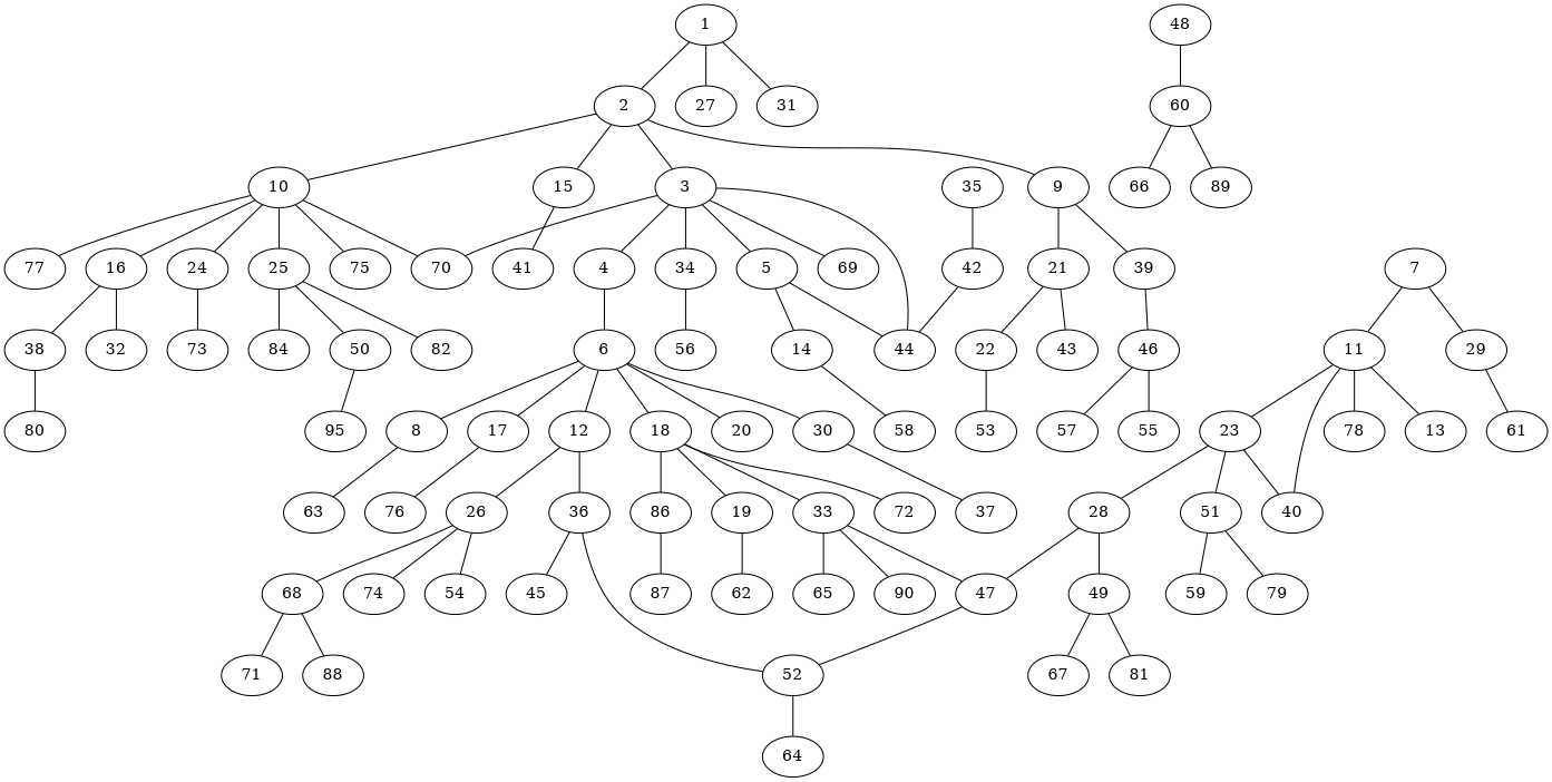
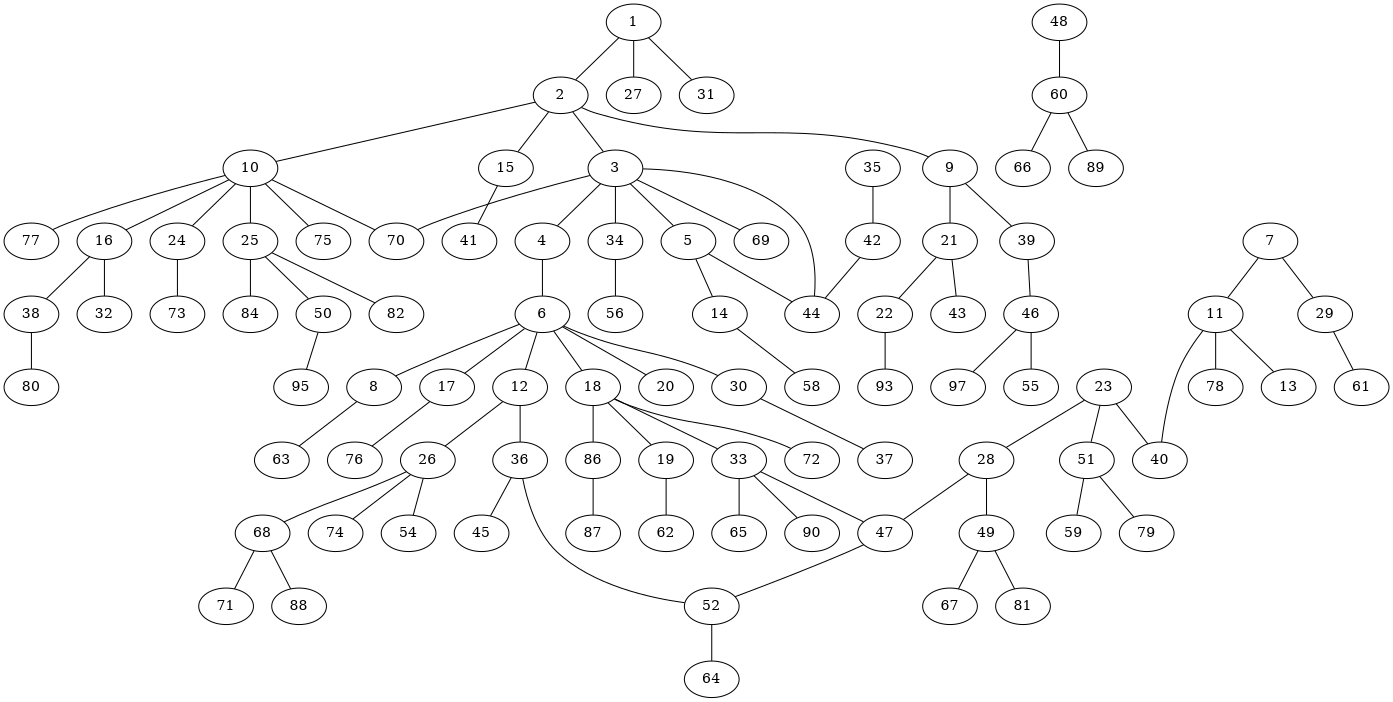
  graph {
    1
    2
    27
    31
    3
    9
    10
    15
    7
    11
    29
    4
    5
    34
    69
    70
    44
    21
    39
    16
    24
    25
    75
    77
    41
    13
    23
    40
    78
    61
    6
    14
    56
    35
    42
    22
    43
    46
    32
    38
    73
    50
    82
    84
    8
    12
    17
    18
    20
    30
    58
    63
    26
    36
    76
    19
    33
    72
    86
    37
    54
    68
    74
    45
    52
    62
    47
    65
    90
    87
    48
    60
    28
    51
-   53
+   53 [label=93]
    55
-   57
+   57 [label=97]
    80
    n79 [label=95]
    49
    59
    79
    71
    88
    64
    66
    89
    67
    81
    1 -- 2
    1 -- 27
    1 -- 31
    2 -- 3
    2 -- 9
    2 -- 10
    2 -- 15
    3 -- 4
    3 -- 5
    3 -- 34
    3 -- 69
    3 -- 70
    3 -- 44
    9 -- 21
    9 -- 39
    10 -- 70
    10 -- 16
    10 -- 24
    10 -- 25
    10 -- 75
    10 -- 77
    15 -- 41
    7 -- 11
    7 -- 29
    11 -- 13
-   11 -- 23
    11 -- 40
    11 -- 78
    29 -- 61
    4 -- 6
    5 -- 44
    5 -- 14
    34 -- 56
    21 -- 22
    21 -- 43
    39 -- 46
    16 -- 32
    16 -- 38
    24 -- 73
    25 -- 50
    25 -- 82
    25 -- 84
    23 -- 40
    23 -- 28
    23 -- 51
    6 -- 8
    6 -- 12
    6 -- 17
    6 -- 18
    6 -- 20
    6 -- 30
    14 -- 58
    35 -- 42
    42 -- 44
    22 -- 53
    46 -- 55
    46 -- 57
    38 -- 80
    50 -- n79
    8 -- 63
    12 -- 26
    12 -- 36
    17 -- 76
    18 -- 19
    18 -- 33
    18 -- 72
    18 -- 86
    30 -- 37
    26 -- 54
    26 -- 68
    26 -- 74
    36 -- 45
    36 -- 52
    19 -- 62
    33 -- 47
    33 -- 65
    33 -- 90
    86 -- 87
    68 -- 71
    68 -- 88
    52 -- 64
    47 -- 52
    48 -- 60
    60 -- 66
    60 -- 89
    28 -- 47
    28 -- 49
    51 -- 59
    51 -- 79
    49 -- 67
    49 -- 81
  }
